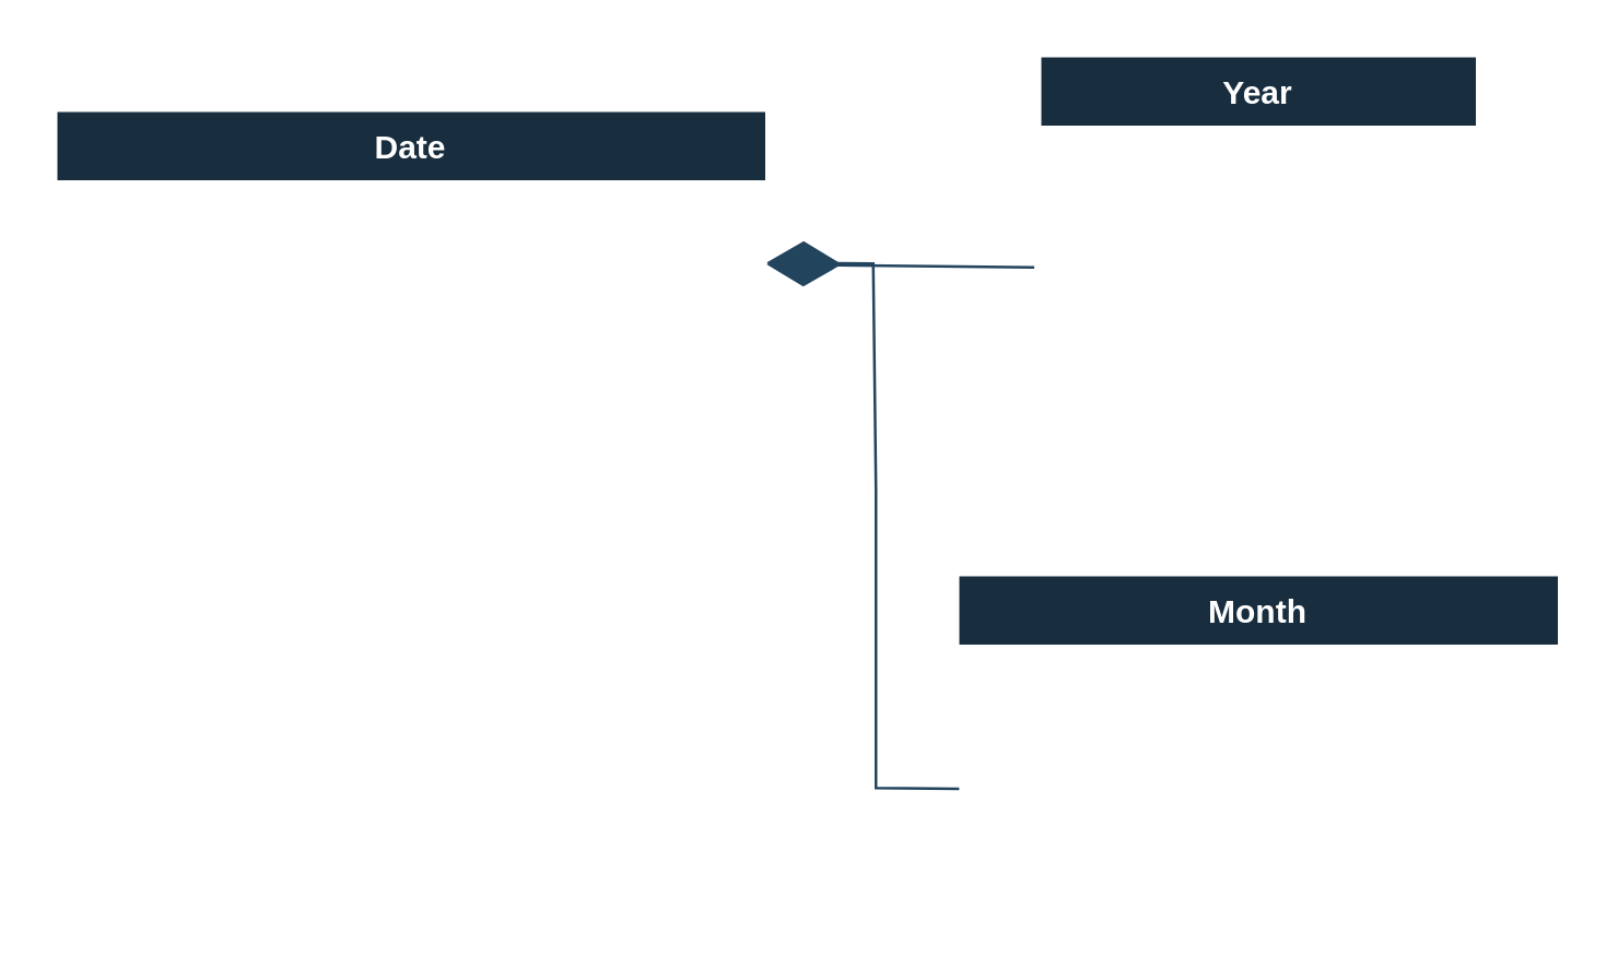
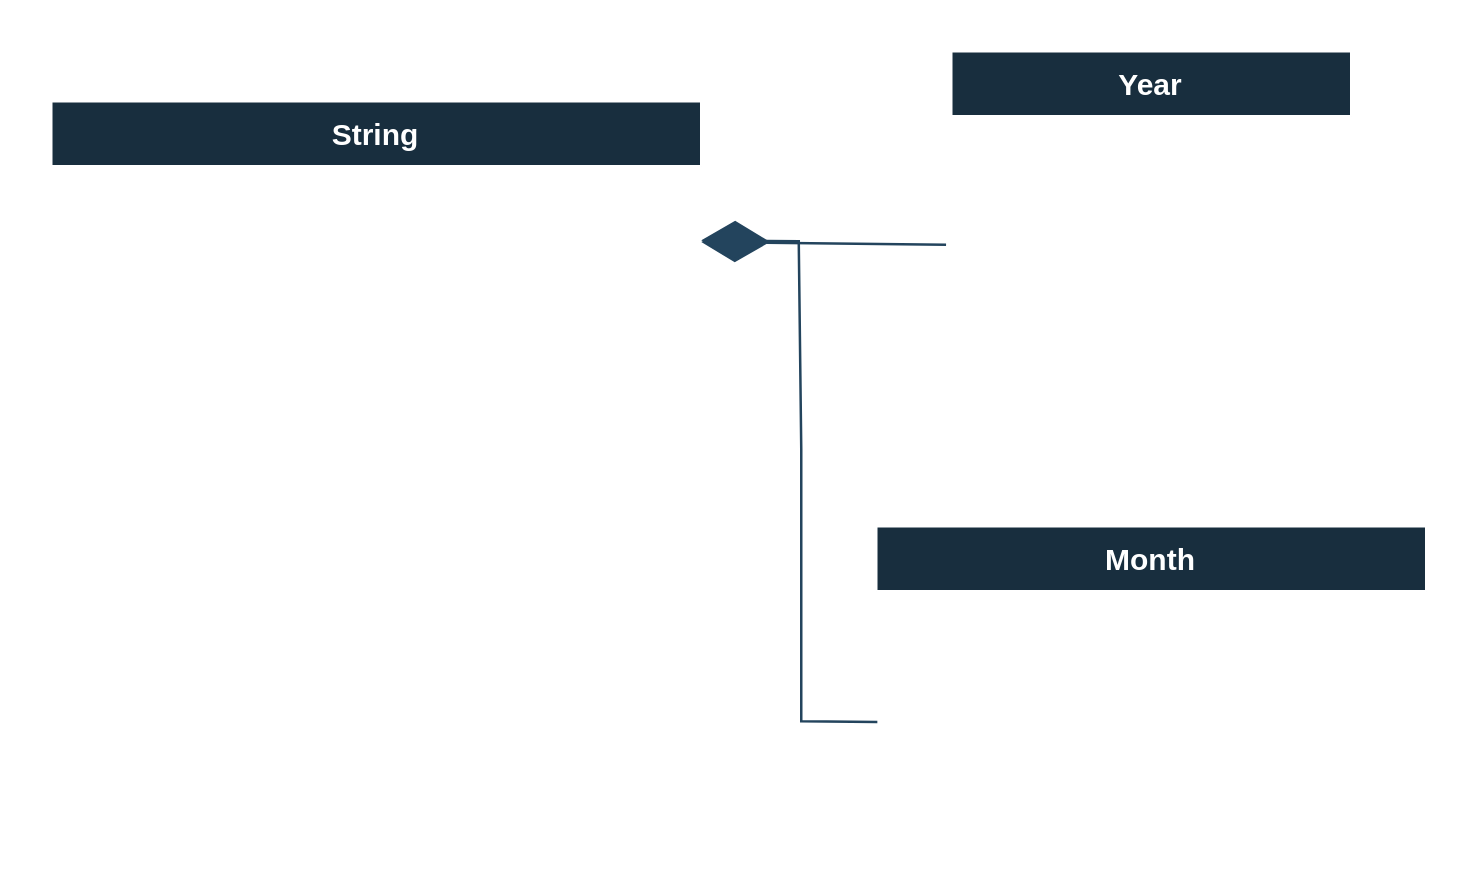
  <mxCell id="0" />
  <mxCell id="1" parent="0" />
- <mxCell id="2" value="Date" style="swimlane;fontStyle=1;align=center;verticalAlign=top;childLayout=stackLayout;horizontal=1;startSize=26;horizontalStack=0;resizeParent=1;resizeParentMax=0;resizeLast=0;collapsible=1;marginBottom=0;whiteSpace=wrap;html=1;labelBackgroundColor=none;fillColor=#182E3E;strokeColor=#FFFFFF;fontColor=#FFFFFF;" vertex="1" parent="1"><mxGeometry x="20" y="40" width="260" height="120" as="geometry"><mxRectangle x="70" y="310" width="60" height="30" as="alternateBounds" /></mxGeometry></mxCell>
- <mxCell id="3" value="- getYear : Year" style="text;strokeColor=none;fillColor=none;align=left;verticalAlign=top;spacingLeft=4;spacingRight=4;overflow=hidden;rotatable=0;points=[[0,0.5],[1,0.5]];portConstraint=eastwest;whiteSpace=wrap;html=1;labelBackgroundColor=none;fontColor=#FFFFFF;" vertex="1" parent="2"><mxGeometry y="26" width="260" height="24" as="geometry" /></mxCell>
+ <mxCell id="2" value="String" style="swimlane;fontStyle=1;align=center;verticalAlign=top;childLayout=stackLayout;horizontal=1;startSize=26;horizontalStack=0;resizeParent=1;resizeParentMax=0;resizeLast=0;collapsible=1;marginBottom=0;whiteSpace=wrap;html=1;labelBackgroundColor=none;fillColor=#182E3E;strokeColor=#FFFFFF;fontColor=#FFFFFF;" vertex="1" parent="1"><mxGeometry x="20" y="40" width="260" height="120" as="geometry"><mxRectangle x="70" y="310" width="60" height="30" as="alternateBounds" /></mxGeometry></mxCell>
+ <mxCell id="3" value="- year : Year" style="text;strokeColor=none;fillColor=none;align=left;verticalAlign=top;spacingLeft=4;spacingRight=4;overflow=hidden;rotatable=0;points=[[0,0.5],[1,0.5]];portConstraint=eastwest;whiteSpace=wrap;html=1;labelBackgroundColor=none;fontColor=#FFFFFF;" vertex="1" parent="2"><mxGeometry y="26" width="260" height="24" as="geometry" /></mxCell>
  <mxCell id="4" value="" style="line;strokeWidth=1;fillColor=none;align=left;verticalAlign=middle;spacingTop=-1;spacingLeft=3;spacingRight=3;rotatable=0;labelPosition=right;points=[];portConstraint=eastwest;strokeColor=#FFFFFF;labelBackgroundColor=none;fontColor=#FFFFFF;" vertex="1" parent="2"><mxGeometry y="50" width="260" height="8" as="geometry" /></mxCell>
  <mxCell id="5" value="&lt;div&gt;&lt;div&gt;+ Date(year:Year)&amp;nbsp;&lt;/div&gt;&lt;/div&gt;&lt;div&gt;- calculate_elapsed_days() : int&lt;/div&gt;&lt;div&gt;- calculate_day_week() : int&lt;/div&gt;&lt;div&gt;+ displayCalendar() : void&lt;/div&gt;" style="text;strokeColor=none;fillColor=none;align=left;verticalAlign=top;spacingLeft=4;spacingRight=4;overflow=hidden;rotatable=0;points=[[0,0.5],[1,0.5]];portConstraint=eastwest;whiteSpace=wrap;html=1;labelBackgroundColor=none;fontColor=#FFFFFF;" vertex="1" parent="2"><mxGeometry y="58" width="260" height="62" as="geometry" /></mxCell>
  <mxCell id="6" value="Month" style="swimlane;fontStyle=1;align=center;verticalAlign=top;childLayout=stackLayout;horizontal=1;startSize=26;horizontalStack=0;resizeParent=1;resizeParentMax=0;resizeLast=0;collapsible=1;marginBottom=0;whiteSpace=wrap;html=1;labelBackgroundColor=none;fillColor=#182E3E;strokeColor=#FFFFFF;fontColor=#FFFFFF;" vertex="1" parent="1"><mxGeometry x="350" y="210" width="220" height="118" as="geometry" /></mxCell>
  <mxCell id="7" value="- monthNumber : setYear" style="text;strokeColor=none;fillColor=none;align=left;verticalAlign=top;spacingLeft=4;spacingRight=4;overflow=hidden;rotatable=0;points=[[0,0.5],[1,0.5]];portConstraint=eastwest;whiteSpace=wrap;html=1;labelBackgroundColor=none;fontColor=#FFFFFF;" vertex="1" parent="6"><mxGeometry y="26" width="220" height="24" as="geometry" /></mxCell>
  <mxCell id="8" value="" style="line;strokeWidth=1;fillColor=none;align=left;verticalAlign=middle;spacingTop=-1;spacingLeft=3;spacingRight=3;rotatable=0;labelPosition=right;points=[];portConstraint=eastwest;strokeColor=#FFFFFF;labelBackgroundColor=none;fontColor=#FFFFFF;" vertex="1" parent="6"><mxGeometry y="50" width="220" height="8" as="geometry" /></mxCell>
  <mxCell id="9" value="+ Month(monthNumber:int)&lt;div&gt;+ getMonthName() : String&lt;/div&gt;&lt;div&gt;+ getNumOfDays(year:Year) : int&lt;/div&gt;" style="text;strokeColor=none;fillColor=none;align=left;verticalAlign=top;spacingLeft=4;spacingRight=4;overflow=hidden;rotatable=0;points=[[0,0.5],[1,0.5]];portConstraint=eastwest;whiteSpace=wrap;html=1;labelBackgroundColor=none;fontColor=#FFFFFF;" vertex="1" parent="6"><mxGeometry y="58" width="220" height="60" as="geometry" /></mxCell>
  <mxCell id="10" value="Year" style="swimlane;fontStyle=1;align=center;verticalAlign=top;childLayout=stackLayout;horizontal=1;startSize=26;horizontalStack=0;resizeParent=1;resizeParentMax=0;resizeLast=0;collapsible=1;marginBottom=0;whiteSpace=wrap;html=1;labelBackgroundColor=none;fillColor=#182E3E;strokeColor=#FFFFFF;fontColor=#FFFFFF;" vertex="1" parent="1"><mxGeometry x="380" y="20" width="160" height="150" as="geometry" /></mxCell>
  <mxCell id="11" value="- week : int" style="text;strokeColor=none;fillColor=none;align=left;verticalAlign=top;spacingLeft=4;spacingRight=4;overflow=hidden;rotatable=0;points=[[0,0.5],[1,0.5]];portConstraint=eastwest;whiteSpace=wrap;html=1;labelBackgroundColor=none;fontColor=#FFFFFF;" vertex="1" parent="10"><mxGeometry y="26" width="160" height="26" as="geometry" /></mxCell>
  <mxCell id="12" value="" style="line;strokeWidth=1;fillColor=none;align=left;verticalAlign=middle;spacingTop=-1;spacingLeft=3;spacingRight=3;rotatable=0;labelPosition=right;points=[];portConstraint=eastwest;strokeColor=#FFFFFF;labelBackgroundColor=none;fontColor=#FFFFFF;" vertex="1" parent="10"><mxGeometry y="52" width="160" height="8" as="geometry" /></mxCell>
  <mxCell id="13" value="+ Year(year:int)&lt;div&gt;&lt;div&gt;+ isLeapYear() : booelan&lt;/div&gt;&lt;div&gt;+ getYear() : int&lt;br&gt;&lt;div&gt;+ setYear(year:int) : void&lt;/div&gt;&lt;/div&gt;&lt;/div&gt;" style="text;strokeColor=none;fillColor=none;align=left;verticalAlign=top;spacingLeft=4;spacingRight=4;overflow=hidden;rotatable=0;points=[[0,0.5],[1,0.5]];portConstraint=eastwest;whiteSpace=wrap;html=1;labelBackgroundColor=none;fontColor=#FFFFFF;" vertex="1" parent="10"><mxGeometry y="60" width="160" height="90" as="geometry" /></mxCell>
  <mxCell id="14" value="" style="endArrow=diamondThin;endFill=1;endSize=24;html=1;rounded=0;exitX=-0.013;exitY=0.193;exitDx=0;exitDy=0;exitPerimeter=0;entryX=1;entryY=-0.027;entryDx=0;entryDy=0;entryPerimeter=0;labelBackgroundColor=none;strokeColor=#23445D;fontColor=default;" edge="1" parent="1" source="13" target="5"><mxGeometry width="160" relative="1" as="geometry"><mxPoint x="180" y="200" as="sourcePoint" /><mxPoint x="340" y="200" as="targetPoint" /></mxGeometry></mxCell>
  <mxCell id="15" value="" style="endArrow=diamondThin;endFill=1;endSize=24;html=1;rounded=0;exitX=0.002;exitY=0.339;exitDx=0;exitDy=0;exitPerimeter=0;entryX=1.003;entryY=0.026;entryDx=0;entryDy=0;entryPerimeter=0;labelBackgroundColor=none;strokeColor=#23445D;fontColor=default;" edge="1" parent="1" source="9"><mxGeometry width="160" relative="1" as="geometry"><mxPoint x="349" y="261.66" as="sourcePoint" /><mxPoint x="280" y="95.612" as="targetPoint" /><Array as="points"><mxPoint x="320" y="288" /><mxPoint x="320" y="179" /><mxPoint x="319" y="96" /></Array></mxGeometry></mxCell>
